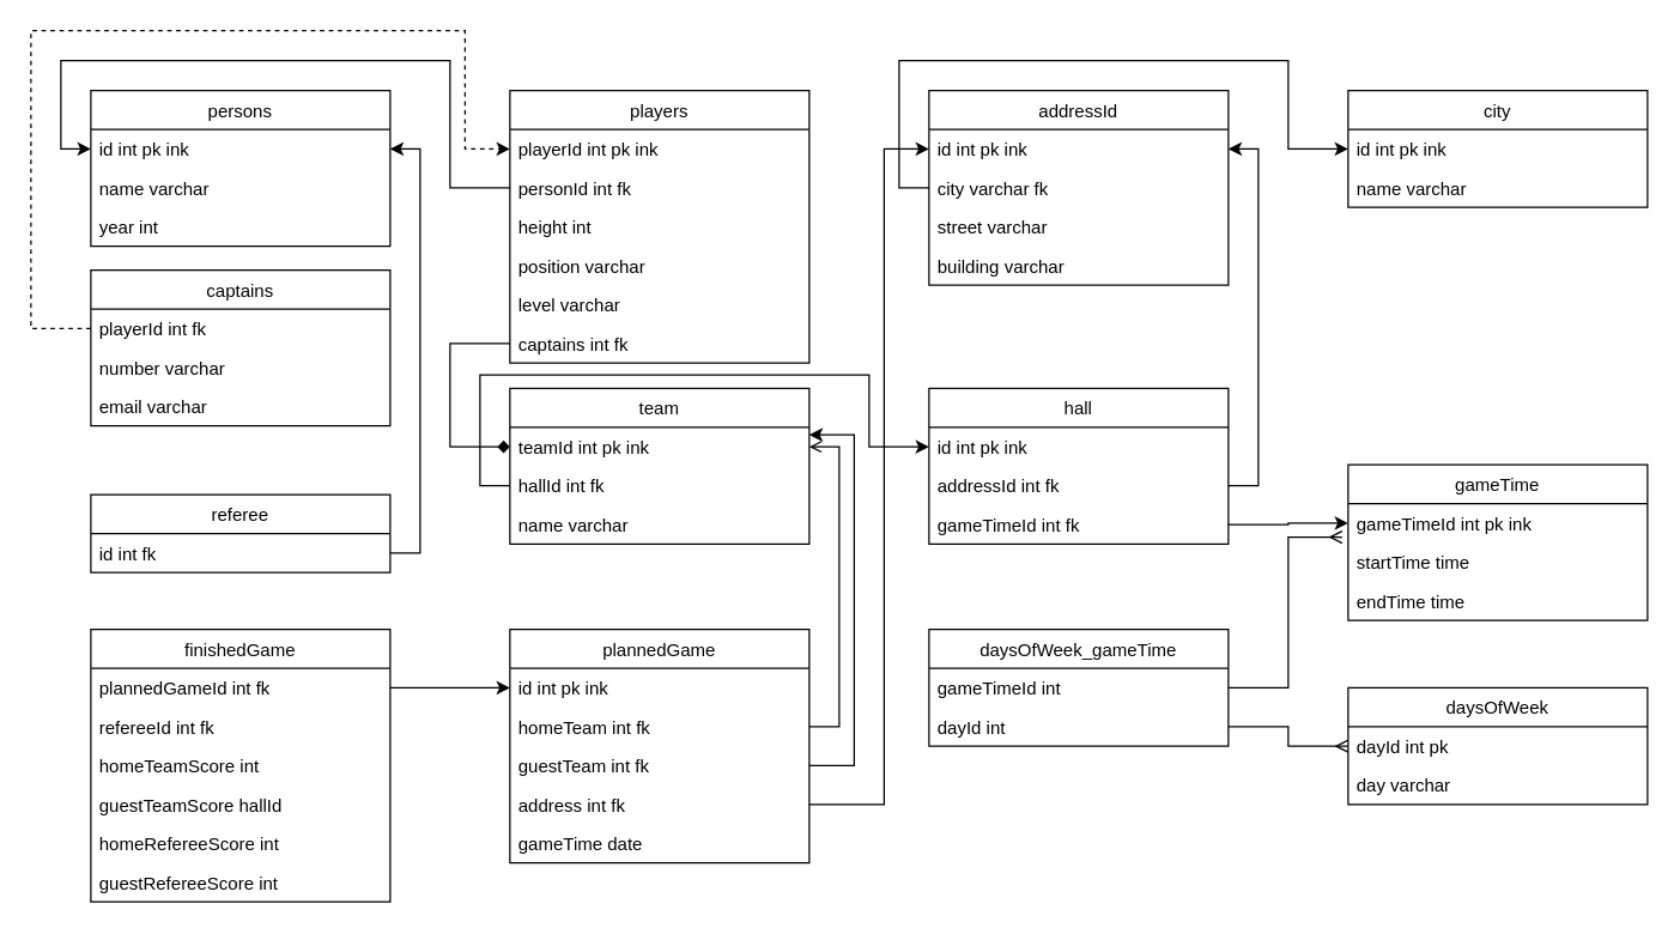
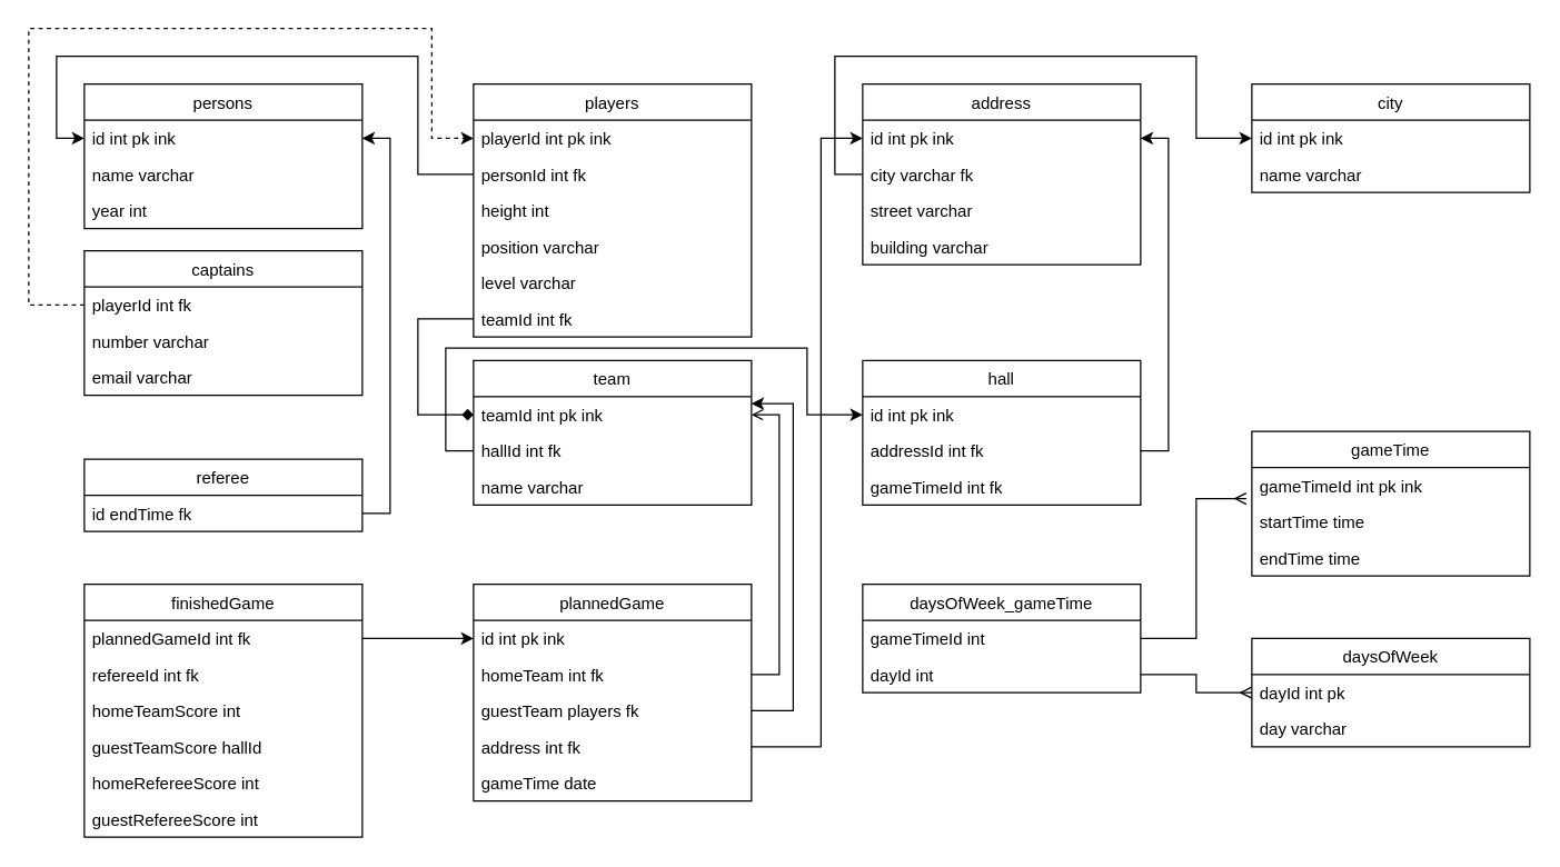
  <mxCell id="0" />
  <mxCell id="1" parent="0" />
  <mxCell id="2" value="persons" style="swimlane;fontStyle=0;childLayout=stackLayout;horizontal=1;startSize=26;fillColor=none;horizontalStack=0;resizeParent=1;resizeParentMax=0;resizeLast=0;collapsible=1;marginBottom=0;" vertex="1" parent="1"><mxGeometry x="60" y="60" width="200" height="104" as="geometry"><mxRectangle x="120" y="120" width="80" height="26" as="alternateBounds" /></mxGeometry></mxCell>
  <mxCell id="3" value="id int pk ink" style="text;strokeColor=none;fillColor=none;align=left;verticalAlign=top;spacingLeft=4;spacingRight=4;overflow=hidden;rotatable=0;points=[[0,0.5],[1,0.5]];portConstraint=eastwest;" vertex="1" parent="2"><mxGeometry y="26" width="200" height="26" as="geometry" /></mxCell>
  <mxCell id="4" value="name varchar" style="text;strokeColor=none;fillColor=none;align=left;verticalAlign=top;spacingLeft=4;spacingRight=4;overflow=hidden;rotatable=0;points=[[0,0.5],[1,0.5]];portConstraint=eastwest;" vertex="1" parent="2"><mxGeometry y="52" width="200" height="26" as="geometry" /></mxCell>
  <mxCell id="5" value="year int" style="text;strokeColor=none;fillColor=none;align=left;verticalAlign=top;spacingLeft=4;spacingRight=4;overflow=hidden;rotatable=0;points=[[0,0.5],[1,0.5]];portConstraint=eastwest;" vertex="1" parent="2"><mxGeometry y="78" width="200" height="26" as="geometry" /></mxCell>
  <mxCell id="6" value="captains" style="swimlane;fontStyle=0;childLayout=stackLayout;horizontal=1;startSize=26;fillColor=none;horizontalStack=0;resizeParent=1;resizeParentMax=0;resizeLast=0;collapsible=1;marginBottom=0;" vertex="1" parent="1"><mxGeometry x="60" y="180" width="200" height="104" as="geometry" /></mxCell>
  <mxCell id="7" value="playerId int fk&#10;" style="text;strokeColor=none;fillColor=none;align=left;verticalAlign=top;spacingLeft=4;spacingRight=4;overflow=hidden;rotatable=0;points=[[0,0.5],[1,0.5]];portConstraint=eastwest;" vertex="1" parent="6"><mxGeometry y="26" width="200" height="26" as="geometry" /></mxCell>
  <mxCell id="8" value="number varchar" style="text;strokeColor=none;fillColor=none;align=left;verticalAlign=top;spacingLeft=4;spacingRight=4;overflow=hidden;rotatable=0;points=[[0,0.5],[1,0.5]];portConstraint=eastwest;" vertex="1" parent="6"><mxGeometry y="52" width="200" height="26" as="geometry" /></mxCell>
  <mxCell id="9" value="email varchar" style="text;strokeColor=none;fillColor=none;align=left;verticalAlign=top;spacingLeft=4;spacingRight=4;overflow=hidden;rotatable=0;points=[[0,0.5],[1,0.5]];portConstraint=eastwest;" vertex="1" parent="6"><mxGeometry y="78" width="200" height="26" as="geometry" /></mxCell>
  <mxCell id="10" value="team" style="swimlane;fontStyle=0;childLayout=stackLayout;horizontal=1;startSize=26;fillColor=none;horizontalStack=0;resizeParent=1;resizeParentMax=0;resizeLast=0;collapsible=1;marginBottom=0;" vertex="1" parent="1"><mxGeometry x="340" y="259" width="200" height="104" as="geometry" /></mxCell>
  <mxCell id="11" value="teamId int pk ink" style="text;strokeColor=none;fillColor=none;align=left;verticalAlign=top;spacingLeft=4;spacingRight=4;overflow=hidden;rotatable=0;points=[[0,0.5],[1,0.5]];portConstraint=eastwest;" vertex="1" parent="10"><mxGeometry y="26" width="200" height="26" as="geometry" /></mxCell>
  <mxCell id="12" value="hallId int fk" style="text;strokeColor=none;fillColor=none;align=left;verticalAlign=top;spacingLeft=4;spacingRight=4;overflow=hidden;rotatable=0;points=[[0,0.5],[1,0.5]];portConstraint=eastwest;" vertex="1" parent="10"><mxGeometry y="52" width="200" height="26" as="geometry" /></mxCell>
  <mxCell id="13" value="name varchar" style="text;strokeColor=none;fillColor=none;align=left;verticalAlign=top;spacingLeft=4;spacingRight=4;overflow=hidden;rotatable=0;points=[[0,0.5],[1,0.5]];portConstraint=eastwest;" vertex="1" parent="10"><mxGeometry y="78" width="200" height="26" as="geometry" /></mxCell>
  <mxCell id="14" value="players" style="swimlane;fontStyle=0;childLayout=stackLayout;horizontal=1;startSize=26;fillColor=none;horizontalStack=0;resizeParent=1;resizeParentMax=0;resizeLast=0;collapsible=1;marginBottom=0;" vertex="1" parent="1"><mxGeometry x="340" y="60" width="200" height="182" as="geometry" /></mxCell>
  <mxCell id="15" value="playerId int pk ink " style="text;strokeColor=none;fillColor=none;align=left;verticalAlign=top;spacingLeft=4;spacingRight=4;overflow=hidden;rotatable=0;points=[[0,0.5],[1,0.5]];portConstraint=eastwest;" vertex="1" parent="14"><mxGeometry y="26" width="200" height="26" as="geometry" /></mxCell>
  <mxCell id="16" value="personId int fk " style="text;strokeColor=none;fillColor=none;align=left;verticalAlign=top;spacingLeft=4;spacingRight=4;overflow=hidden;rotatable=0;points=[[0,0.5],[1,0.5]];portConstraint=eastwest;" vertex="1" parent="14"><mxGeometry y="52" width="200" height="26" as="geometry" /></mxCell>
  <mxCell id="17" value="height int" style="text;strokeColor=none;fillColor=none;align=left;verticalAlign=top;spacingLeft=4;spacingRight=4;overflow=hidden;rotatable=0;points=[[0,0.5],[1,0.5]];portConstraint=eastwest;" vertex="1" parent="14"><mxGeometry y="78" width="200" height="26" as="geometry" /></mxCell>
  <mxCell id="18" value="position varchar&#10;" style="text;strokeColor=none;fillColor=none;align=left;verticalAlign=top;spacingLeft=4;spacingRight=4;overflow=hidden;rotatable=0;points=[[0,0.5],[1,0.5]];portConstraint=eastwest;" vertex="1" parent="14"><mxGeometry y="104" width="200" height="26" as="geometry" /></mxCell>
  <mxCell id="19" value="level varchar" style="text;strokeColor=none;fillColor=none;align=left;verticalAlign=top;spacingLeft=4;spacingRight=4;overflow=hidden;rotatable=0;points=[[0,0.5],[1,0.5]];portConstraint=eastwest;" vertex="1" parent="14"><mxGeometry y="130" width="200" height="26" as="geometry" /></mxCell>
- <mxCell id="20" value="captains int fk" style="text;strokeColor=none;fillColor=none;align=left;verticalAlign=top;spacingLeft=4;spacingRight=4;overflow=hidden;rotatable=0;points=[[0,0.5],[1,0.5]];portConstraint=eastwest;" vertex="1" parent="14"><mxGeometry y="156" width="200" height="26" as="geometry" /></mxCell>
+ <mxCell id="20" value="teamId int fk" style="text;strokeColor=none;fillColor=none;align=left;verticalAlign=top;spacingLeft=4;spacingRight=4;overflow=hidden;rotatable=0;points=[[0,0.5],[1,0.5]];portConstraint=eastwest;" vertex="1" parent="14"><mxGeometry y="156" width="200" height="26" as="geometry" /></mxCell>
  <mxCell id="21" value="hall" style="swimlane;fontStyle=0;childLayout=stackLayout;horizontal=1;startSize=26;fillColor=none;horizontalStack=0;resizeParent=1;resizeParentMax=0;resizeLast=0;collapsible=1;marginBottom=0;" vertex="1" parent="1"><mxGeometry x="620" y="259" width="200" height="104" as="geometry" /></mxCell>
  <mxCell id="22" value="id int pk ink" style="text;strokeColor=none;fillColor=none;align=left;verticalAlign=top;spacingLeft=4;spacingRight=4;overflow=hidden;rotatable=0;points=[[0,0.5],[1,0.5]];portConstraint=eastwest;" vertex="1" parent="21"><mxGeometry y="26" width="200" height="26" as="geometry" /></mxCell>
  <mxCell id="23" value="addressId int fk" style="text;strokeColor=none;fillColor=none;align=left;verticalAlign=top;spacingLeft=4;spacingRight=4;overflow=hidden;rotatable=0;points=[[0,0.5],[1,0.5]];portConstraint=eastwest;" vertex="1" parent="21"><mxGeometry y="52" width="200" height="26" as="geometry" /></mxCell>
  <mxCell id="24" value="gameTimeId int fk" style="text;strokeColor=none;fillColor=none;align=left;verticalAlign=top;spacingLeft=4;spacingRight=4;overflow=hidden;rotatable=0;points=[[0,0.5],[1,0.5]];portConstraint=eastwest;" vertex="1" parent="21"><mxGeometry y="78" width="200" height="26" as="geometry" /></mxCell>
  <mxCell id="25" value="gameTime" style="swimlane;fontStyle=0;childLayout=stackLayout;horizontal=1;startSize=26;fillColor=none;horizontalStack=0;resizeParent=1;resizeParentMax=0;resizeLast=0;collapsible=1;marginBottom=0;" vertex="1" parent="1"><mxGeometry x="900" y="310" width="200" height="104" as="geometry" /></mxCell>
  <mxCell id="26" value="gameTimeId int pk ink" style="text;strokeColor=none;fillColor=none;align=left;verticalAlign=top;spacingLeft=4;spacingRight=4;overflow=hidden;rotatable=0;points=[[0,0.5],[1,0.5]];portConstraint=eastwest;" vertex="1" parent="25"><mxGeometry y="26" width="200" height="26" as="geometry" /></mxCell>
  <mxCell id="27" value="startTime time" style="text;strokeColor=none;fillColor=none;align=left;verticalAlign=top;spacingLeft=4;spacingRight=4;overflow=hidden;rotatable=0;points=[[0,0.5],[1,0.5]];portConstraint=eastwest;" vertex="1" parent="25"><mxGeometry y="52" width="200" height="26" as="geometry" /></mxCell>
  <mxCell id="28" value="endTime time" style="text;strokeColor=none;fillColor=none;align=left;verticalAlign=top;spacingLeft=4;spacingRight=4;overflow=hidden;rotatable=0;points=[[0,0.5],[1,0.5]];portConstraint=eastwest;" vertex="1" parent="25"><mxGeometry y="78" width="200" height="26" as="geometry" /></mxCell>
  <mxCell id="29" value="daysOfWeek" style="swimlane;fontStyle=0;childLayout=stackLayout;horizontal=1;startSize=26;fillColor=none;horizontalStack=0;resizeParent=1;resizeParentMax=0;resizeLast=0;collapsible=1;marginBottom=0;" vertex="1" parent="1"><mxGeometry x="900" y="459" width="200" height="78" as="geometry" /></mxCell>
  <mxCell id="30" value="dayId int pk " style="text;strokeColor=none;fillColor=none;align=left;verticalAlign=top;spacingLeft=4;spacingRight=4;overflow=hidden;rotatable=0;points=[[0,0.5],[1,0.5]];portConstraint=eastwest;" vertex="1" parent="29"><mxGeometry y="26" width="200" height="26" as="geometry" /></mxCell>
  <mxCell id="31" value="day varchar " style="text;strokeColor=none;fillColor=none;align=left;verticalAlign=top;spacingLeft=4;spacingRight=4;overflow=hidden;rotatable=0;points=[[0,0.5],[1,0.5]];portConstraint=eastwest;" vertex="1" parent="29"><mxGeometry y="52" width="200" height="26" as="geometry" /></mxCell>
  <mxCell id="32" value="daysOfWeek_gameTime" style="swimlane;fontStyle=0;childLayout=stackLayout;horizontal=1;startSize=26;fillColor=none;horizontalStack=0;resizeParent=1;resizeParentMax=0;resizeLast=0;collapsible=1;marginBottom=0;" vertex="1" parent="1"><mxGeometry x="620" y="420" width="200" height="78" as="geometry" /></mxCell>
  <mxCell id="33" value="gameTimeId int" style="text;strokeColor=none;fillColor=none;align=left;verticalAlign=top;spacingLeft=4;spacingRight=4;overflow=hidden;rotatable=0;points=[[0,0.5],[1,0.5]];portConstraint=eastwest;" vertex="1" parent="32"><mxGeometry y="26" width="200" height="26" as="geometry" /></mxCell>
  <mxCell id="34" value="dayId int" style="text;strokeColor=none;fillColor=none;align=left;verticalAlign=top;spacingLeft=4;spacingRight=4;overflow=hidden;rotatable=0;points=[[0,0.5],[1,0.5]];portConstraint=eastwest;" vertex="1" parent="32"><mxGeometry y="52" width="200" height="26" as="geometry" /></mxCell>
- <mxCell id="35" value="addressId" style="swimlane;fontStyle=0;childLayout=stackLayout;horizontal=1;startSize=26;fillColor=none;horizontalStack=0;resizeParent=1;resizeParentMax=0;resizeLast=0;collapsible=1;marginBottom=0;" vertex="1" parent="1"><mxGeometry x="620" y="60" width="200" height="130" as="geometry" /></mxCell>
+ <mxCell id="35" value="address" style="swimlane;fontStyle=0;childLayout=stackLayout;horizontal=1;startSize=26;fillColor=none;horizontalStack=0;resizeParent=1;resizeParentMax=0;resizeLast=0;collapsible=1;marginBottom=0;" vertex="1" parent="1"><mxGeometry x="620" y="60" width="200" height="130" as="geometry" /></mxCell>
  <mxCell id="36" value="id int pk ink" style="text;strokeColor=none;fillColor=none;align=left;verticalAlign=top;spacingLeft=4;spacingRight=4;overflow=hidden;rotatable=0;points=[[0,0.5],[1,0.5]];portConstraint=eastwest;" vertex="1" parent="35"><mxGeometry y="26" width="200" height="26" as="geometry" /></mxCell>
  <mxCell id="37" value="city varchar fk" style="text;strokeColor=none;fillColor=none;align=left;verticalAlign=top;spacingLeft=4;spacingRight=4;overflow=hidden;rotatable=0;points=[[0,0.5],[1,0.5]];portConstraint=eastwest;" vertex="1" parent="35"><mxGeometry y="52" width="200" height="26" as="geometry" /></mxCell>
  <mxCell id="38" value="street varchar" style="text;strokeColor=none;fillColor=none;align=left;verticalAlign=top;spacingLeft=4;spacingRight=4;overflow=hidden;rotatable=0;points=[[0,0.5],[1,0.5]];portConstraint=eastwest;" vertex="1" parent="35"><mxGeometry y="78" width="200" height="26" as="geometry" /></mxCell>
  <mxCell id="39" value="building varchar" style="text;strokeColor=none;fillColor=none;align=left;verticalAlign=top;spacingLeft=4;spacingRight=4;overflow=hidden;rotatable=0;points=[[0,0.5],[1,0.5]];portConstraint=eastwest;" vertex="1" parent="35"><mxGeometry y="104" width="200" height="26" as="geometry" /></mxCell>
  <mxCell id="40" value="city" style="swimlane;fontStyle=0;childLayout=stackLayout;horizontal=1;startSize=26;fillColor=none;horizontalStack=0;resizeParent=1;resizeParentMax=0;resizeLast=0;collapsible=1;marginBottom=0;" vertex="1" parent="1"><mxGeometry x="900" y="60" width="200" height="78" as="geometry" /></mxCell>
  <mxCell id="41" value="id int pk ink" style="text;strokeColor=none;fillColor=none;align=left;verticalAlign=top;spacingLeft=4;spacingRight=4;overflow=hidden;rotatable=0;points=[[0,0.5],[1,0.5]];portConstraint=eastwest;" vertex="1" parent="40"><mxGeometry y="26" width="200" height="26" as="geometry" /></mxCell>
  <mxCell id="42" value="name varchar" style="text;strokeColor=none;fillColor=none;align=left;verticalAlign=top;spacingLeft=4;spacingRight=4;overflow=hidden;rotatable=0;points=[[0,0.5],[1,0.5]];portConstraint=eastwest;" vertex="1" parent="40"><mxGeometry y="52" width="200" height="26" as="geometry" /></mxCell>
  <mxCell id="43" value="plannedGame" style="swimlane;fontStyle=0;childLayout=stackLayout;horizontal=1;startSize=26;fillColor=none;horizontalStack=0;resizeParent=1;resizeParentMax=0;resizeLast=0;collapsible=1;marginBottom=0;" vertex="1" parent="1"><mxGeometry x="340" y="420" width="200" height="156" as="geometry" /></mxCell>
  <mxCell id="44" value="id int pk ink" style="text;strokeColor=none;fillColor=none;align=left;verticalAlign=top;spacingLeft=4;spacingRight=4;overflow=hidden;rotatable=0;points=[[0,0.5],[1,0.5]];portConstraint=eastwest;" vertex="1" parent="43"><mxGeometry y="26" width="200" height="26" as="geometry" /></mxCell>
  <mxCell id="45" value="homeTeam int fk" style="text;strokeColor=none;fillColor=none;align=left;verticalAlign=top;spacingLeft=4;spacingRight=4;overflow=hidden;rotatable=0;points=[[0,0.5],[1,0.5]];portConstraint=eastwest;" vertex="1" parent="43"><mxGeometry y="52" width="200" height="26" as="geometry" /></mxCell>
- <mxCell id="46" value="guestTeam int fk" style="text;strokeColor=none;fillColor=none;align=left;verticalAlign=top;spacingLeft=4;spacingRight=4;overflow=hidden;rotatable=0;points=[[0,0.5],[1,0.5]];portConstraint=eastwest;" vertex="1" parent="43"><mxGeometry y="78" width="200" height="26" as="geometry" /></mxCell>
+ <mxCell id="46" value="guestTeam players fk" style="text;strokeColor=none;fillColor=none;align=left;verticalAlign=top;spacingLeft=4;spacingRight=4;overflow=hidden;rotatable=0;points=[[0,0.5],[1,0.5]];portConstraint=eastwest;" vertex="1" parent="43"><mxGeometry y="78" width="200" height="26" as="geometry" /></mxCell>
  <mxCell id="47" value="address int fk" style="text;strokeColor=none;fillColor=none;align=left;verticalAlign=top;spacingLeft=4;spacingRight=4;overflow=hidden;rotatable=0;points=[[0,0.5],[1,0.5]];portConstraint=eastwest;" vertex="1" parent="43"><mxGeometry y="104" width="200" height="26" as="geometry" /></mxCell>
  <mxCell id="48" value="gameTime date" style="text;strokeColor=none;fillColor=none;align=left;verticalAlign=top;spacingLeft=4;spacingRight=4;overflow=hidden;rotatable=0;points=[[0,0.5],[1,0.5]];portConstraint=eastwest;" vertex="1" parent="43"><mxGeometry y="130" width="200" height="26" as="geometry" /></mxCell>
  <mxCell id="49" value="finishedGame" style="swimlane;fontStyle=0;childLayout=stackLayout;horizontal=1;startSize=26;fillColor=none;horizontalStack=0;resizeParent=1;resizeParentMax=0;resizeLast=0;collapsible=1;marginBottom=0;" vertex="1" parent="1"><mxGeometry x="60" y="420" width="200" height="182" as="geometry" /></mxCell>
  <mxCell id="50" value="plannedGameId int fk" style="text;strokeColor=none;fillColor=none;align=left;verticalAlign=top;spacingLeft=4;spacingRight=4;overflow=hidden;rotatable=0;points=[[0,0.5],[1,0.5]];portConstraint=eastwest;" vertex="1" parent="49"><mxGeometry y="26" width="200" height="26" as="geometry" /></mxCell>
  <mxCell id="51" value="refereeId int fk" style="text;strokeColor=none;fillColor=none;align=left;verticalAlign=top;spacingLeft=4;spacingRight=4;overflow=hidden;rotatable=0;points=[[0,0.5],[1,0.5]];portConstraint=eastwest;" vertex="1" parent="49"><mxGeometry y="52" width="200" height="26" as="geometry" /></mxCell>
  <mxCell id="52" value="homeTeamScore int" style="text;strokeColor=none;fillColor=none;align=left;verticalAlign=top;spacingLeft=4;spacingRight=4;overflow=hidden;rotatable=0;points=[[0,0.5],[1,0.5]];portConstraint=eastwest;" vertex="1" parent="49"><mxGeometry y="78" width="200" height="26" as="geometry" /></mxCell>
  <mxCell id="53" value="guestTeamScore hallId" style="text;strokeColor=none;fillColor=none;align=left;verticalAlign=top;spacingLeft=4;spacingRight=4;overflow=hidden;rotatable=0;points=[[0,0.5],[1,0.5]];portConstraint=eastwest;" vertex="1" parent="49"><mxGeometry y="104" width="200" height="26" as="geometry" /></mxCell>
  <mxCell id="54" value="homeRefereeScore int" style="text;strokeColor=none;fillColor=none;align=left;verticalAlign=top;spacingLeft=4;spacingRight=4;overflow=hidden;rotatable=0;points=[[0,0.5],[1,0.5]];portConstraint=eastwest;" vertex="1" parent="49"><mxGeometry y="130" width="200" height="26" as="geometry" /></mxCell>
  <mxCell id="55" value="guestRefereeScore int" style="text;strokeColor=none;fillColor=none;align=left;verticalAlign=top;spacingLeft=4;spacingRight=4;overflow=hidden;rotatable=0;points=[[0,0.5],[1,0.5]];portConstraint=eastwest;" vertex="1" parent="49"><mxGeometry y="156" width="200" height="26" as="geometry" /></mxCell>
  <mxCell id="56" style="edgeStyle=orthogonalEdgeStyle;rounded=0;orthogonalLoop=1;jettySize=auto;html=1;exitX=0;exitY=0.5;exitDx=0;exitDy=0;entryX=0;entryY=0.5;entryDx=0;entryDy=0;dashed=1;" edge="1" parent="1" source="7" target="15"><mxGeometry relative="1" as="geometry"><Array as="points"><mxPoint x="20" y="219" /><mxPoint x="20" y="20" /><mxPoint x="310" y="20" /><mxPoint x="310" y="99" /></Array></mxGeometry></mxCell>
  <mxCell id="57" style="edgeStyle=orthogonalEdgeStyle;rounded=0;orthogonalLoop=1;jettySize=auto;html=1;exitX=0;exitY=0.5;exitDx=0;exitDy=0;entryX=0;entryY=0.5;entryDx=0;entryDy=0;" edge="1" parent="1" source="16" target="3"><mxGeometry relative="1" as="geometry"><Array as="points"><mxPoint x="300" y="125" /><mxPoint x="300" y="40" /><mxPoint x="40" y="40" /><mxPoint x="40" y="99" /></Array></mxGeometry></mxCell>
  <mxCell id="58" style="edgeStyle=orthogonalEdgeStyle;rounded=0;orthogonalLoop=1;jettySize=auto;html=1;exitX=0;exitY=0.5;exitDx=0;exitDy=0;entryX=0;entryY=0.5;entryDx=0;entryDy=0;endArrow=diamond;" edge="1" parent="1" source="20" target="11"><mxGeometry relative="1" as="geometry"><Array as="points"><mxPoint x="300" y="229" /><mxPoint x="300" y="298" /></Array></mxGeometry></mxCell>
  <mxCell id="59" style="edgeStyle=orthogonalEdgeStyle;rounded=0;orthogonalLoop=1;jettySize=auto;html=1;exitX=0;exitY=0.5;exitDx=0;exitDy=0;entryX=0;entryY=0.5;entryDx=0;entryDy=0;" edge="1" parent="1" source="12" target="22"><mxGeometry relative="1" as="geometry"><Array as="points"><mxPoint x="320" y="324" /><mxPoint x="320" y="250" /><mxPoint x="580" y="250" /><mxPoint x="580" y="298" /></Array></mxGeometry></mxCell>
  <mxCell id="60" style="edgeStyle=orthogonalEdgeStyle;rounded=0;orthogonalLoop=1;jettySize=auto;html=1;exitX=1;exitY=0.5;exitDx=0;exitDy=0;entryX=1;entryY=0.5;entryDx=0;entryDy=0;" edge="1" parent="1" source="23" target="36"><mxGeometry relative="1" as="geometry" /></mxCell>
- <mxCell id="61" style="edgeStyle=orthogonalEdgeStyle;rounded=0;orthogonalLoop=1;jettySize=auto;html=1;exitX=1;exitY=0.5;exitDx=0;exitDy=0;entryX=0;entryY=0.5;entryDx=0;entryDy=0;" edge="1" parent="1" source="24" target="26"><mxGeometry relative="1" as="geometry" /></mxCell>
  <mxCell id="62" style="edgeStyle=orthogonalEdgeStyle;rounded=0;orthogonalLoop=1;jettySize=auto;html=1;exitX=0;exitY=0.5;exitDx=0;exitDy=0;entryX=0;entryY=0.5;entryDx=0;entryDy=0;" edge="1" parent="1" source="37" target="41"><mxGeometry relative="1" as="geometry"><Array as="points"><mxPoint x="600" y="125" /><mxPoint x="600" y="40" /><mxPoint x="860" y="40" /><mxPoint x="860" y="99" /></Array></mxGeometry></mxCell>
  <mxCell id="63" style="edgeStyle=orthogonalEdgeStyle;rounded=0;orthogonalLoop=1;jettySize=auto;html=1;exitX=1;exitY=0.5;exitDx=0;exitDy=0;entryX=-0.02;entryY=-0.14;entryDx=0;entryDy=0;entryPerimeter=0;endArrow=ERmany;endFill=0;" edge="1" parent="1" source="33" target="27"><mxGeometry relative="1" as="geometry"><Array as="points"><mxPoint x="860" y="459" /><mxPoint x="860" y="358" /></Array></mxGeometry></mxCell>
  <mxCell id="64" style="edgeStyle=orthogonalEdgeStyle;rounded=0;orthogonalLoop=1;jettySize=auto;html=1;exitX=1;exitY=0.5;exitDx=0;exitDy=0;entryX=0;entryY=0.5;entryDx=0;entryDy=0;endArrow=ERmany;endFill=0;" edge="1" parent="1" source="34" target="30"><mxGeometry relative="1" as="geometry" /></mxCell>
  <mxCell id="65" style="edgeStyle=orthogonalEdgeStyle;rounded=0;orthogonalLoop=1;jettySize=auto;html=1;exitX=1;exitY=0.5;exitDx=0;exitDy=0;entryX=1;entryY=0.5;entryDx=0;entryDy=0;endArrow=open;endFill=1;" edge="1" parent="1" source="45" target="11"><mxGeometry relative="1" as="geometry" /></mxCell>
  <mxCell id="66" style="edgeStyle=orthogonalEdgeStyle;rounded=0;orthogonalLoop=1;jettySize=auto;html=1;exitX=1;exitY=0.5;exitDx=0;exitDy=0;endArrow=classic;endFill=1;" edge="1" parent="1" source="46"><mxGeometry relative="1" as="geometry"><mxPoint x="540" y="290" as="targetPoint" /><Array as="points"><mxPoint x="570" y="511" /><mxPoint x="570" y="290" /></Array></mxGeometry></mxCell>
  <mxCell id="67" style="edgeStyle=orthogonalEdgeStyle;rounded=0;orthogonalLoop=1;jettySize=auto;html=1;exitX=1;exitY=0.5;exitDx=0;exitDy=0;entryX=0;entryY=0.5;entryDx=0;entryDy=0;endArrow=classic;endFill=1;" edge="1" parent="1" source="47" target="36"><mxGeometry relative="1" as="geometry"><Array as="points"><mxPoint x="590" y="537" /><mxPoint x="590" y="99" /></Array></mxGeometry></mxCell>
  <mxCell id="68" style="edgeStyle=orthogonalEdgeStyle;rounded=0;orthogonalLoop=1;jettySize=auto;html=1;exitX=1;exitY=0.5;exitDx=0;exitDy=0;entryX=0;entryY=0.5;entryDx=0;entryDy=0;endArrow=classic;endFill=1;" edge="1" parent="1" source="50" target="44"><mxGeometry relative="1" as="geometry" /></mxCell>
  <mxCell id="69" value="referee" style="swimlane;fontStyle=0;childLayout=stackLayout;horizontal=1;startSize=26;fillColor=none;horizontalStack=0;resizeParent=1;resizeParentMax=0;resizeLast=0;collapsible=1;marginBottom=0;" vertex="1" parent="1"><mxGeometry x="60" y="330" width="200" height="52" as="geometry" /></mxCell>
- <mxCell id="70" value="id int fk" style="text;strokeColor=none;fillColor=none;align=left;verticalAlign=top;spacingLeft=4;spacingRight=4;overflow=hidden;rotatable=0;points=[[0,0.5],[1,0.5]];portConstraint=eastwest;" vertex="1" parent="69"><mxGeometry y="26" width="200" height="26" as="geometry" /></mxCell>
+ <mxCell id="70" value="id endTime fk" style="text;strokeColor=none;fillColor=none;align=left;verticalAlign=top;spacingLeft=4;spacingRight=4;overflow=hidden;rotatable=0;points=[[0,0.5],[1,0.5]];portConstraint=eastwest;" vertex="1" parent="69"><mxGeometry y="26" width="200" height="26" as="geometry" /></mxCell>
  <mxCell id="71" style="edgeStyle=orthogonalEdgeStyle;rounded=0;orthogonalLoop=1;jettySize=auto;html=1;exitX=1;exitY=0.5;exitDx=0;exitDy=0;entryX=1;entryY=0.5;entryDx=0;entryDy=0;endArrow=classic;endFill=1;" edge="1" parent="1" source="70" target="3"><mxGeometry relative="1" as="geometry" /></mxCell>
